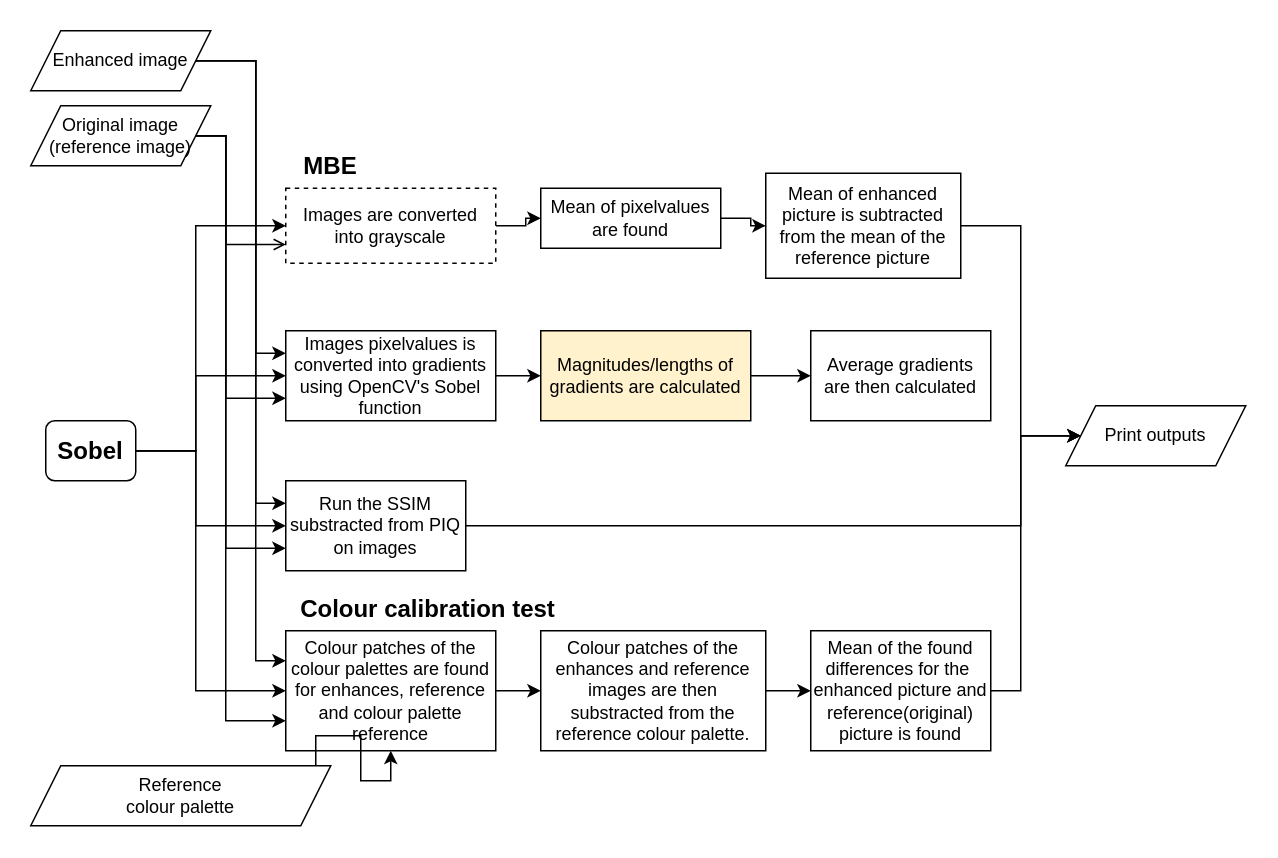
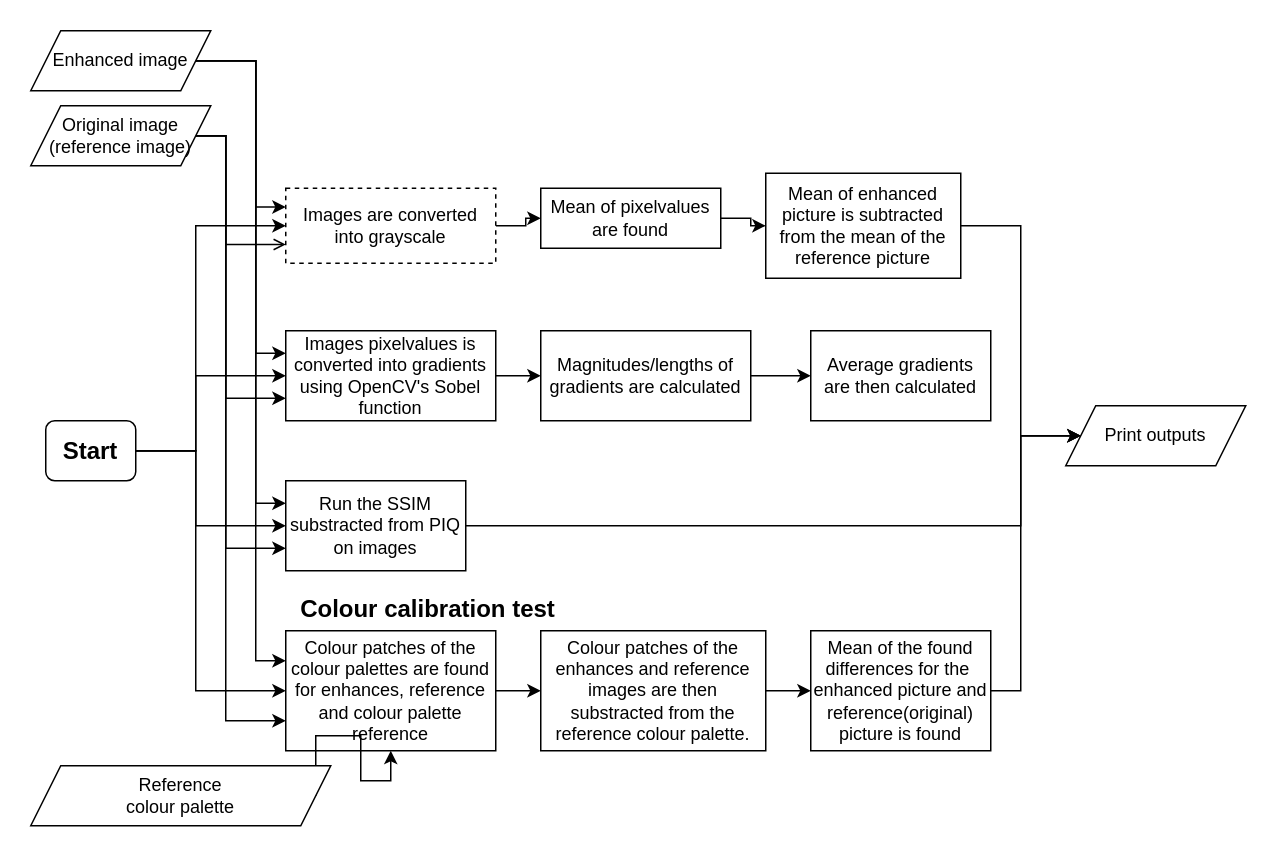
  <mxCell id="0" />
  <mxCell id="1" parent="0" />
  <mxCell id="2" style="edgeStyle=orthogonalEdgeStyle;rounded=0;orthogonalLoop=1;jettySize=auto;html=1;exitX=1;exitY=0.5;exitDx=0;exitDy=0;entryX=0;entryY=0.75;entryDx=0;entryDy=0;endArrow=open;" edge="1" parent="1" source="6" target="18"><mxGeometry relative="1" as="geometry"><Array as="points"><mxPoint x="150" y="90" /><mxPoint x="150" y="163" /></Array></mxGeometry></mxCell>
  <mxCell id="3" style="edgeStyle=orthogonalEdgeStyle;rounded=0;orthogonalLoop=1;jettySize=auto;html=1;exitX=1;exitY=0.5;exitDx=0;exitDy=0;entryX=0;entryY=0.75;entryDx=0;entryDy=0;" edge="1" parent="1" source="6" target="25"><mxGeometry relative="1" as="geometry"><Array as="points"><mxPoint x="150" y="90" /><mxPoint x="150" y="265" /></Array></mxGeometry></mxCell>
  <mxCell id="4" style="edgeStyle=orthogonalEdgeStyle;rounded=0;orthogonalLoop=1;jettySize=auto;html=1;exitX=1;exitY=0.5;exitDx=0;exitDy=0;entryX=0;entryY=0.75;entryDx=0;entryDy=0;" edge="1" parent="1" source="6" target="30"><mxGeometry relative="1" as="geometry"><Array as="points"><mxPoint x="150" y="90" /><mxPoint x="150" y="365" /></Array></mxGeometry></mxCell>
  <mxCell id="5" style="edgeStyle=orthogonalEdgeStyle;rounded=0;orthogonalLoop=1;jettySize=auto;html=1;exitX=1;exitY=0.5;exitDx=0;exitDy=0;entryX=0;entryY=0.75;entryDx=0;entryDy=0;" edge="1" parent="1" source="6" target="32"><mxGeometry relative="1" as="geometry"><Array as="points"><mxPoint x="150" y="90" /><mxPoint x="150" y="480" /></Array></mxGeometry></mxCell>
  <mxCell id="6" value="Original image&lt;br&gt;(reference image)" style="shape=parallelogram;perimeter=parallelogramPerimeter;whiteSpace=wrap;html=1;fixedSize=1;" vertex="1" parent="1"><mxGeometry x="20" y="70" width="120" height="40" as="geometry" /></mxCell>
+ <mxCell id="7" style="edgeStyle=orthogonalEdgeStyle;rounded=0;orthogonalLoop=1;jettySize=auto;html=1;exitX=1;exitY=0.5;exitDx=0;exitDy=0;entryX=0;entryY=0.25;entryDx=0;entryDy=0;" edge="1" parent="1" source="11" target="18"><mxGeometry relative="1" as="geometry"><Array as="points"><mxPoint x="170" y="40" /><mxPoint x="170" y="138" /></Array></mxGeometry></mxCell>
  <mxCell id="8" style="edgeStyle=orthogonalEdgeStyle;rounded=0;orthogonalLoop=1;jettySize=auto;html=1;exitX=1;exitY=0.5;exitDx=0;exitDy=0;entryX=0;entryY=0.25;entryDx=0;entryDy=0;" edge="1" parent="1" source="11" target="25"><mxGeometry relative="1" as="geometry"><Array as="points"><mxPoint x="170" y="40" /><mxPoint x="170" y="235" /></Array></mxGeometry></mxCell>
  <mxCell id="9" style="edgeStyle=orthogonalEdgeStyle;rounded=0;orthogonalLoop=1;jettySize=auto;html=1;exitX=1;exitY=0.5;exitDx=0;exitDy=0;entryX=0;entryY=0.25;entryDx=0;entryDy=0;" edge="1" parent="1" source="11" target="30"><mxGeometry relative="1" as="geometry"><Array as="points"><mxPoint x="170" y="40" /><mxPoint x="170" y="335" /></Array></mxGeometry></mxCell>
  <mxCell id="10" style="edgeStyle=orthogonalEdgeStyle;rounded=0;orthogonalLoop=1;jettySize=auto;html=1;exitX=1;exitY=0.5;exitDx=0;exitDy=0;entryX=0;entryY=0.25;entryDx=0;entryDy=0;" edge="1" parent="1" source="11" target="32"><mxGeometry relative="1" as="geometry"><Array as="points"><mxPoint x="170" y="40" /><mxPoint x="170" y="440" /></Array></mxGeometry></mxCell>
  <mxCell id="11" value="Enhanced image" style="shape=parallelogram;perimeter=parallelogramPerimeter;whiteSpace=wrap;html=1;fixedSize=1;" vertex="1" parent="1"><mxGeometry x="20" y="20" width="120" height="40" as="geometry" /></mxCell>
  <mxCell id="12" style="edgeStyle=orthogonalEdgeStyle;rounded=0;orthogonalLoop=1;jettySize=auto;html=1;exitX=1;exitY=0.5;exitDx=0;exitDy=0;entryX=0;entryY=0.5;entryDx=0;entryDy=0;" edge="1" parent="1" source="16" target="18"><mxGeometry relative="1" as="geometry"><Array as="points"><mxPoint x="130" y="300" /><mxPoint x="130" y="150" /></Array></mxGeometry></mxCell>
  <mxCell id="13" style="edgeStyle=orthogonalEdgeStyle;rounded=0;orthogonalLoop=1;jettySize=auto;html=1;exitX=1;exitY=0.5;exitDx=0;exitDy=0;entryX=0;entryY=0.5;entryDx=0;entryDy=0;" edge="1" parent="1" source="16" target="25"><mxGeometry relative="1" as="geometry"><Array as="points"><mxPoint x="130" y="300" /><mxPoint x="130" y="250" /></Array></mxGeometry></mxCell>
  <mxCell id="14" style="edgeStyle=orthogonalEdgeStyle;rounded=0;orthogonalLoop=1;jettySize=auto;html=1;exitX=1;exitY=0.5;exitDx=0;exitDy=0;entryX=0;entryY=0.5;entryDx=0;entryDy=0;" edge="1" parent="1" source="16" target="30"><mxGeometry relative="1" as="geometry"><Array as="points"><mxPoint x="130" y="300" /><mxPoint x="130" y="350" /></Array></mxGeometry></mxCell>
  <mxCell id="15" style="edgeStyle=orthogonalEdgeStyle;rounded=0;orthogonalLoop=1;jettySize=auto;html=1;exitX=1;exitY=0.5;exitDx=0;exitDy=0;entryX=0;entryY=0.5;entryDx=0;entryDy=0;" edge="1" parent="1" source="16" target="32"><mxGeometry relative="1" as="geometry"><Array as="points"><mxPoint x="130" y="300" /><mxPoint x="130" y="460" /></Array></mxGeometry></mxCell>
- <mxCell id="16" value="&lt;b&gt;&lt;font style=&quot;font-size: 16px;&quot;&gt;Sobel&lt;/font&gt;&lt;/b&gt;" style="rounded=1;whiteSpace=wrap;html=1;" vertex="1" parent="1"><mxGeometry x="30" y="280" width="60" height="40" as="geometry" /></mxCell>
+ <mxCell id="16" value="&lt;b&gt;&lt;font style=&quot;font-size: 16px;&quot;&gt;Start&lt;/font&gt;&lt;/b&gt;" style="rounded=1;whiteSpace=wrap;html=1;" vertex="1" parent="1"><mxGeometry x="30" y="280" width="60" height="40" as="geometry" /></mxCell>
  <mxCell id="17" value="" style="edgeStyle=orthogonalEdgeStyle;rounded=0;orthogonalLoop=1;jettySize=auto;html=1;" edge="1" parent="1" source="18" target="20"><mxGeometry relative="1" as="geometry" /></mxCell>
  <mxCell id="18" value="Images are converted into grayscale" style="rounded=0;whiteSpace=wrap;html=1;dashed=1;" vertex="1" parent="1"><mxGeometry x="190" y="125" width="140" height="50" as="geometry" /></mxCell>
  <mxCell id="19" value="" style="edgeStyle=orthogonalEdgeStyle;rounded=0;orthogonalLoop=1;jettySize=auto;html=1;" edge="1" parent="1" source="20" target="22"><mxGeometry relative="1" as="geometry" /></mxCell>
  <mxCell id="20" value="Mean of pixelvalues are found" style="whiteSpace=wrap;html=1;rounded=0;" vertex="1" parent="1"><mxGeometry x="360" y="125" width="120" height="40" as="geometry" /></mxCell>
  <mxCell id="21" style="edgeStyle=orthogonalEdgeStyle;rounded=0;orthogonalLoop=1;jettySize=auto;html=1;exitX=1;exitY=0.5;exitDx=0;exitDy=0;entryX=0;entryY=0.5;entryDx=0;entryDy=0;" edge="1" parent="1" source="22" target="23"><mxGeometry relative="1" as="geometry"><Array as="points"><mxPoint x="680" y="150" /><mxPoint x="680" y="290" /></Array></mxGeometry></mxCell>
  <mxCell id="22" value="Mean of enhanced picture is subtracted from the mean of the reference picture" style="whiteSpace=wrap;html=1;rounded=0;" vertex="1" parent="1"><mxGeometry x="510" y="115" width="130" height="70" as="geometry" /></mxCell>
  <mxCell id="23" value="Print outputs" style="shape=parallelogram;perimeter=parallelogramPerimeter;whiteSpace=wrap;html=1;fixedSize=1;" vertex="1" parent="1"><mxGeometry x="710" y="270" width="120" height="40" as="geometry" /></mxCell>
  <mxCell id="24" value="" style="edgeStyle=orthogonalEdgeStyle;rounded=0;orthogonalLoop=1;jettySize=auto;html=1;" edge="1" parent="1" source="25" target="27"><mxGeometry relative="1" as="geometry" /></mxCell>
  <mxCell id="25" value="Images pixelvalues is converted into gradients using OpenCV's Sobel function" style="rounded=0;whiteSpace=wrap;html=1;" vertex="1" parent="1"><mxGeometry x="190" y="220" width="140" height="60" as="geometry" /></mxCell>
  <mxCell id="26" value="" style="edgeStyle=orthogonalEdgeStyle;rounded=0;orthogonalLoop=1;jettySize=auto;html=1;" edge="1" parent="1" source="27" target="28"><mxGeometry relative="1" as="geometry" /></mxCell>
- <mxCell id="27" value="Magnitudes/lengths of gradients are calculated" style="whiteSpace=wrap;html=1;rounded=0;fillColor=#fff2cc;" vertex="1" parent="1"><mxGeometry x="360" y="220" width="140" height="60" as="geometry" /></mxCell>
+ <mxCell id="27" value="Magnitudes/lengths of gradients are calculated" style="whiteSpace=wrap;html=1;rounded=0;" vertex="1" parent="1"><mxGeometry x="360" y="220" width="140" height="60" as="geometry" /></mxCell>
  <mxCell id="28" value="Average gradients &lt;br&gt;are then calculated" style="whiteSpace=wrap;html=1;rounded=0;" vertex="1" parent="1"><mxGeometry x="540" y="220" width="120" height="60" as="geometry" /></mxCell>
  <mxCell id="29" style="edgeStyle=orthogonalEdgeStyle;rounded=0;orthogonalLoop=1;jettySize=auto;html=1;exitX=1;exitY=0.5;exitDx=0;exitDy=0;entryX=0;entryY=0.5;entryDx=0;entryDy=0;" edge="1" parent="1" source="30" target="23"><mxGeometry relative="1" as="geometry"><Array as="points"><mxPoint x="680" y="350" /><mxPoint x="680" y="290" /></Array></mxGeometry></mxCell>
  <mxCell id="30" value="Run the SSIM substracted from PIQ on images" style="rounded=0;whiteSpace=wrap;html=1;" vertex="1" parent="1"><mxGeometry x="190" y="320" width="120" height="60" as="geometry" /></mxCell>
  <mxCell id="31" value="" style="edgeStyle=orthogonalEdgeStyle;rounded=0;orthogonalLoop=1;jettySize=auto;html=1;" edge="1" parent="1" source="32" target="34"><mxGeometry relative="1" as="geometry" /></mxCell>
  <mxCell id="32" value="Colour patches of the colour palettes are found for enhances, reference and colour palette reference" style="rounded=0;whiteSpace=wrap;html=1;" vertex="1" parent="1"><mxGeometry x="190" y="420" width="140" height="80" as="geometry" /></mxCell>
  <mxCell id="33" value="" style="edgeStyle=orthogonalEdgeStyle;rounded=0;orthogonalLoop=1;jettySize=auto;html=1;" edge="1" parent="1" source="34" target="36"><mxGeometry relative="1" as="geometry" /></mxCell>
  <mxCell id="34" value="Colour patches of the enhances and reference images are then substracted from the reference colour palette." style="whiteSpace=wrap;html=1;rounded=0;" vertex="1" parent="1"><mxGeometry x="360" y="420" width="150" height="80" as="geometry" /></mxCell>
  <mxCell id="35" style="edgeStyle=orthogonalEdgeStyle;rounded=0;orthogonalLoop=1;jettySize=auto;html=1;exitX=1;exitY=0.5;exitDx=0;exitDy=0;entryX=0;entryY=0.5;entryDx=0;entryDy=0;" edge="1" parent="1" source="36" target="23"><mxGeometry relative="1" as="geometry"><Array as="points"><mxPoint x="680" y="460" /><mxPoint x="680" y="290" /></Array></mxGeometry></mxCell>
  <mxCell id="36" value="Mean of the found differences for the&amp;nbsp; enhanced picture and reference(original) picture is found" style="whiteSpace=wrap;html=1;rounded=0;" vertex="1" parent="1"><mxGeometry x="540" y="420" width="120" height="80" as="geometry" /></mxCell>
  <mxCell id="37" style="edgeStyle=orthogonalEdgeStyle;rounded=0;orthogonalLoop=1;jettySize=auto;html=1;exitX=1;exitY=0.5;exitDx=0;exitDy=0;entryX=0.5;entryY=1;entryDx=0;entryDy=0;" edge="1" parent="1" source="38" target="32"><mxGeometry relative="1" as="geometry"><mxPoint x="220" y="530" as="targetPoint" /></mxGeometry></mxCell>
  <mxCell id="38" value="Reference &lt;br&gt;colour palette" style="shape=parallelogram;perimeter=parallelogramPerimeter;whiteSpace=wrap;html=1;fixedSize=1;" vertex="1" parent="1"><mxGeometry x="20" y="510" width="200" height="40" as="geometry" /></mxCell>
- <mxCell id="39" value="&lt;span style=&quot;font-size: 16px;&quot;&gt;&lt;b&gt;MBE&lt;/b&gt;&lt;/span&gt;" style="text;html=1;align=center;verticalAlign=middle;whiteSpace=wrap;rounded=0;" vertex="1" parent="1"><mxGeometry x="190" y="95" width="60" height="30" as="geometry" /></mxCell>
  <mxCell id="40" value="&lt;font style=&quot;font-size: 16px;&quot;&gt;&lt;b&gt;Colour calibration test&lt;/b&gt;&lt;/font&gt;" style="text;html=1;align=center;verticalAlign=middle;whiteSpace=wrap;rounded=0;" vertex="1" parent="1"><mxGeometry x="190" y="390" width="190" height="30" as="geometry" /></mxCell>
